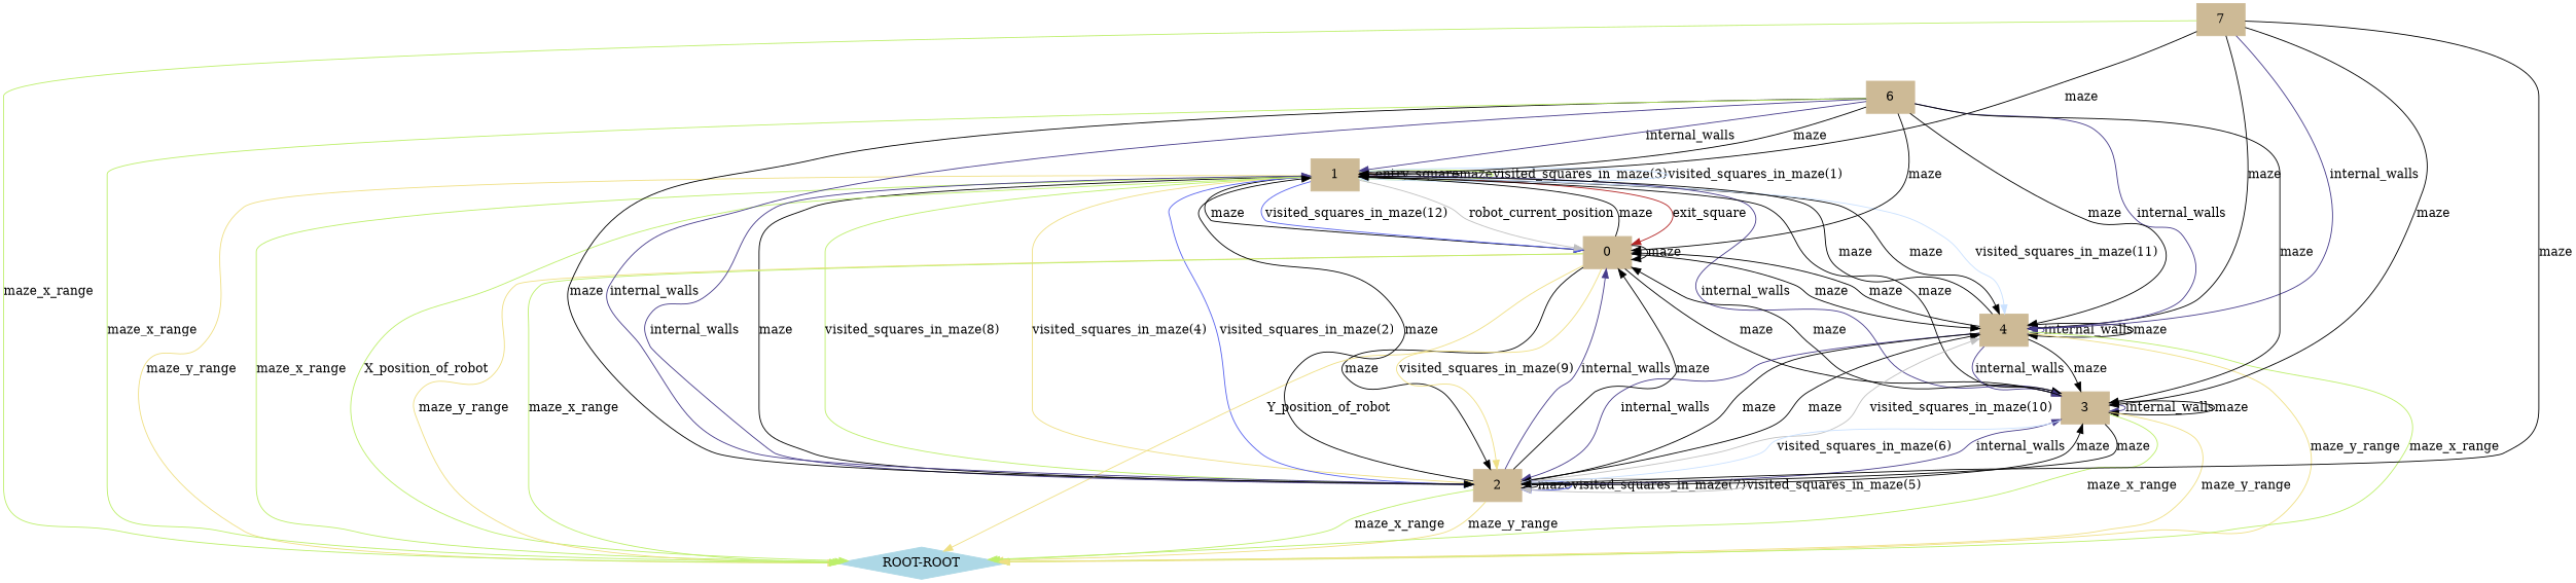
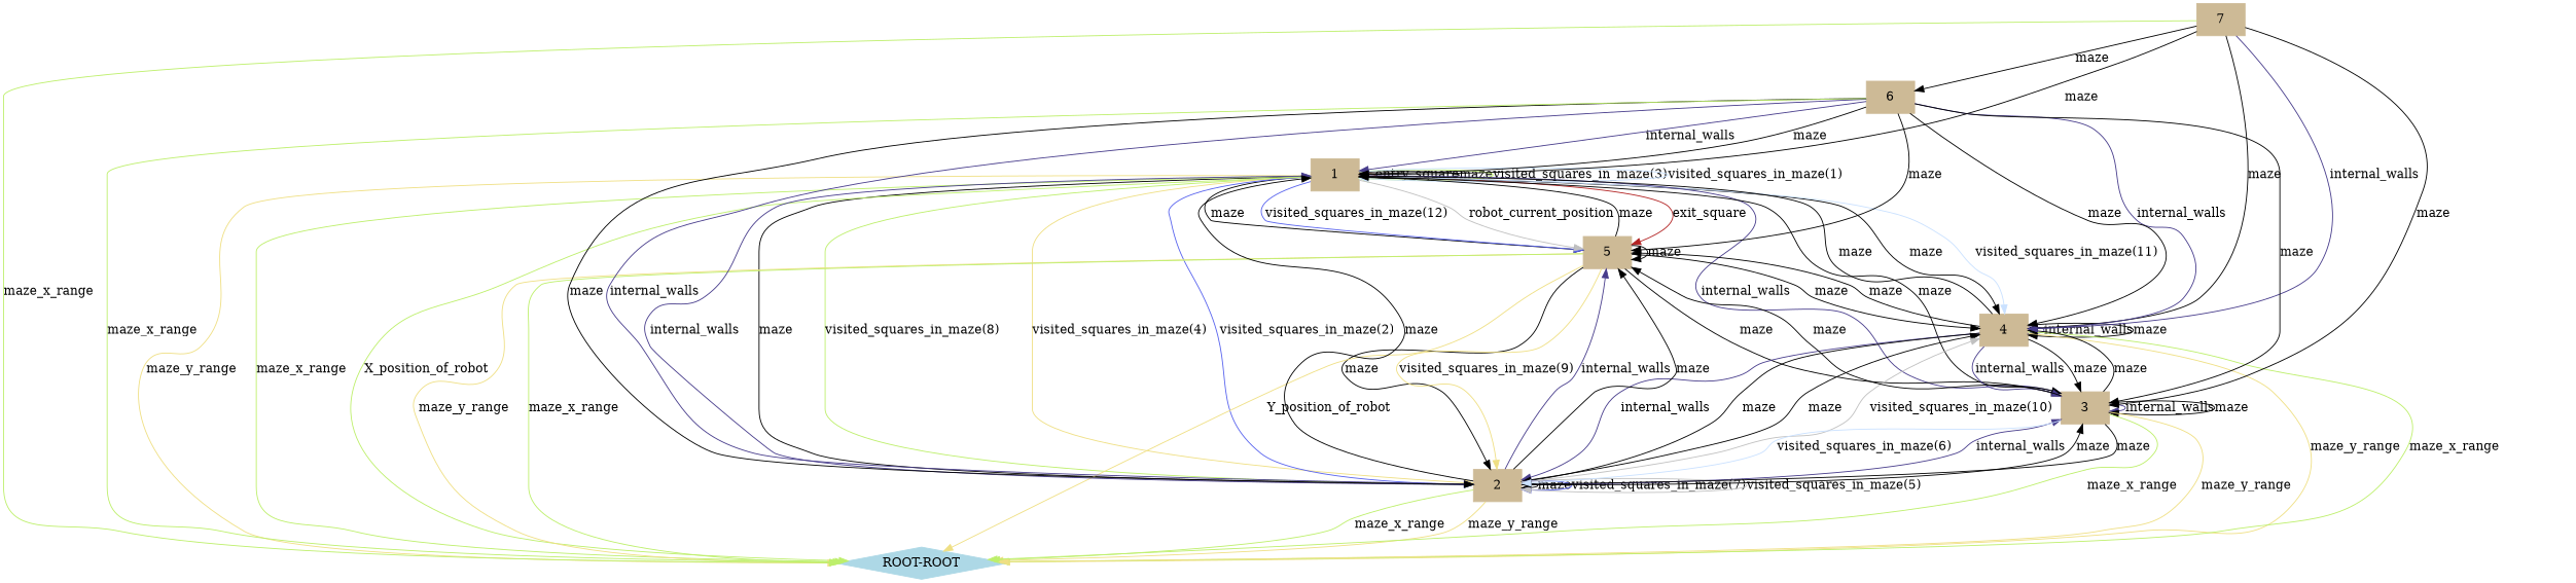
  digraph {
    fontsize=12
    rankdir=TB
    node [color=wheat3 shape=box style="filled, solid"]
    edge [color=black]
    1
-   5 [label=0]
+   5
    4
    2
    3
    n6 [color=lightblue label="ROOT-ROOT" shape=diamond]
    7
    6
    subgraph cluster_1 {
      color=lightgrey
      label=OUTPUT
      style=filled
    }
    1 -> 1 [color=sienna label=entry_square]
    1 -> 1 [label=maze]
    1 -> 1 [color="#bdef6b" label="visited_squares_in_maze(3)"]
    1 -> 1 [color=LightSteelBlue1 label="visited_squares_in_maze(1)"]
    1 -> 5 [color=firebrick label=exit_square]
    1 -> 5 [label=maze]
    1 -> 5 [color="#5863ee" label="visited_squares_in_maze(12)"]
    1 -> 5 [color=gray label=robot_current_position]
    1 -> 4 [label=maze]
    1 -> 4 [color=LightSteelBlue1 label="visited_squares_in_maze(11)"]
    1 -> 2 [label=maze]
    1 -> 2 [color="#bdef6b" label="visited_squares_in_maze(8)"]
    1 -> 2 [color="#efdf84" label="visited_squares_in_maze(4)"]
    1 -> 2 [color="#5863ee" label="visited_squares_in_maze(2)"]
    1 -> 3 [color=SlateBlue4 label=internal_walls]
    1 -> 3 [label=maze]
    1 -> n6 [color="#efdf84" label=maze_y_range]
    1 -> n6 [color="#bdef6b" label=maze_x_range]
    1 -> n6 [color="#bdef6b" label=X_position_of_robot]
    5 -> 1 [label=maze]
    5 -> 5 [label=maze]
    5 -> 4 [label=maze]
    5 -> 2 [label=maze]
    5 -> 2 [color="#efdf84" label="visited_squares_in_maze(9)"]
    5 -> 3 [label=maze]
    5 -> n6 [color="#efdf84" label=maze_y_range]
    5 -> n6 [color="#bdef6b" label=maze_x_range]
    5 -> n6 [color="#efdf84" label=Y_position_of_robot]
    4 -> 1 [label=maze]
    4 -> 5 [label=maze]
    4 -> 4 [color=SlateBlue4 label=internal_walls]
    4 -> 4 [label=maze]
    4 -> 2 [color=SlateBlue4 label=internal_walls]
    4 -> 2 [label=maze]
    4 -> 3 [color=SlateBlue4 label=internal_walls]
    4 -> 3 [label=maze]
    4 -> n6 [color="#efdf84" label=maze_y_range]
    4 -> n6 [color="#bdef6b" label=maze_x_range]
    2 -> 1 [color=SlateBlue4 label=internal_walls]
    2 -> 1 [label=maze]
    2 -> 5 [color=SlateBlue4 label=internal_walls]
    2 -> 5 [label=maze]
    2 -> 4 [label=maze]
    2 -> 4 [color=gray label="visited_squares_in_maze(10)"]
    2 -> 2 [label=maze]
    2 -> 2 [color="#5863ee" label="visited_squares_in_maze(7)"]
    2 -> 2 [color=gray label="visited_squares_in_maze(5)"]
    2 -> 3 [color=SlateBlue4 label=internal_walls]
    2 -> 3 [label=maze]
    2 -> n6 [color="#efdf84" label=maze_y_range]
    2 -> n6 [color="#bdef6b" label=maze_x_range]
    3 -> 5 [label=maze]
+   3 -> 4 [label=maze]
    3 -> 2 [label=maze]
    3 -> 2 [color=LightSteelBlue1 label="visited_squares_in_maze(6)"]
    3 -> 3 [color=SlateBlue4 label=internal_walls]
    3 -> 3 [label=maze]
    3 -> n6 [color="#efdf84" label=maze_y_range]
    3 -> n6 [color="#bdef6b" label=maze_x_range]
    7 -> 1 [label=maze]
    7 -> 4 [color=SlateBlue4 label=internal_walls]
    7 -> 4 [label=maze]
-   7 -> 2 [label=maze]
+   7 -> 6 [label=maze]
    7 -> 3 [label=maze]
    7 -> n6 [color="#bdef6b" label=maze_x_range]
    6 -> 1 [color=SlateBlue4 label=internal_walls]
    6 -> 1 [label=maze]
    6 -> 5 [label=maze]
    6 -> 4 [color=SlateBlue4 label=internal_walls]
    6 -> 4 [label=maze]
    6 -> 2 [color=SlateBlue4 label=internal_walls]
    6 -> 2 [label=maze]
    6 -> 3 [label=maze]
    6 -> n6 [color="#bdef6b" label=maze_x_range]
  }
